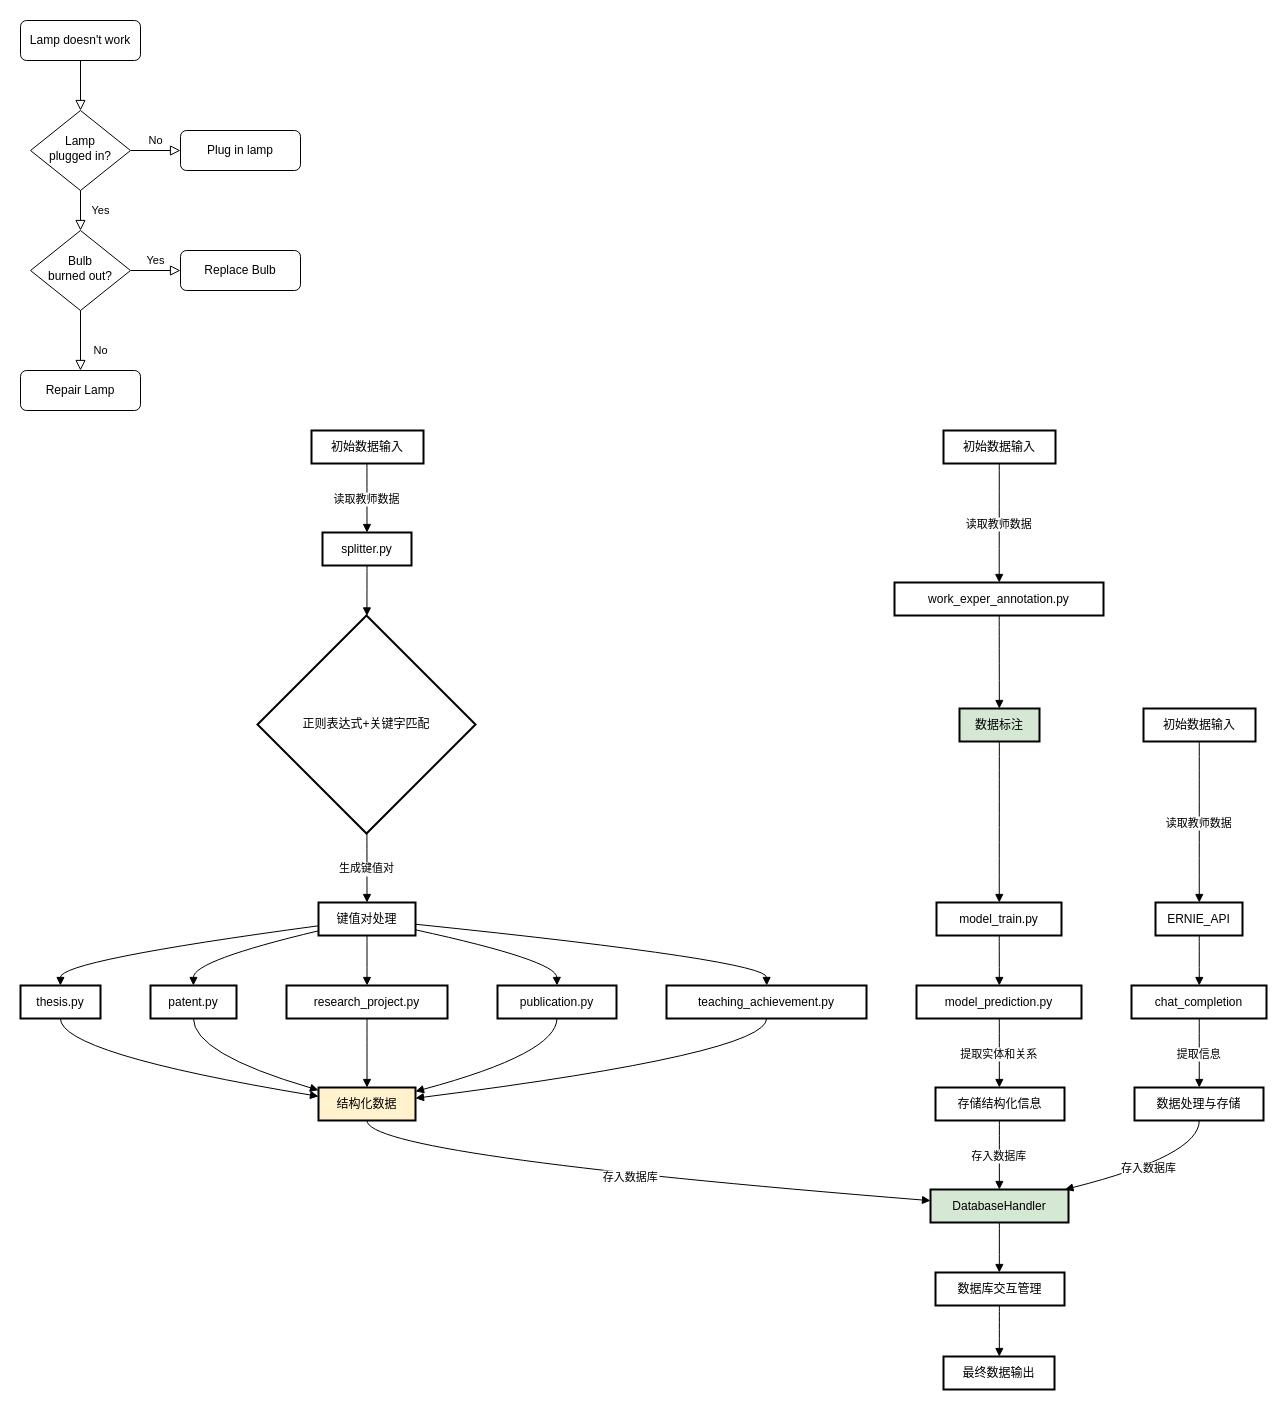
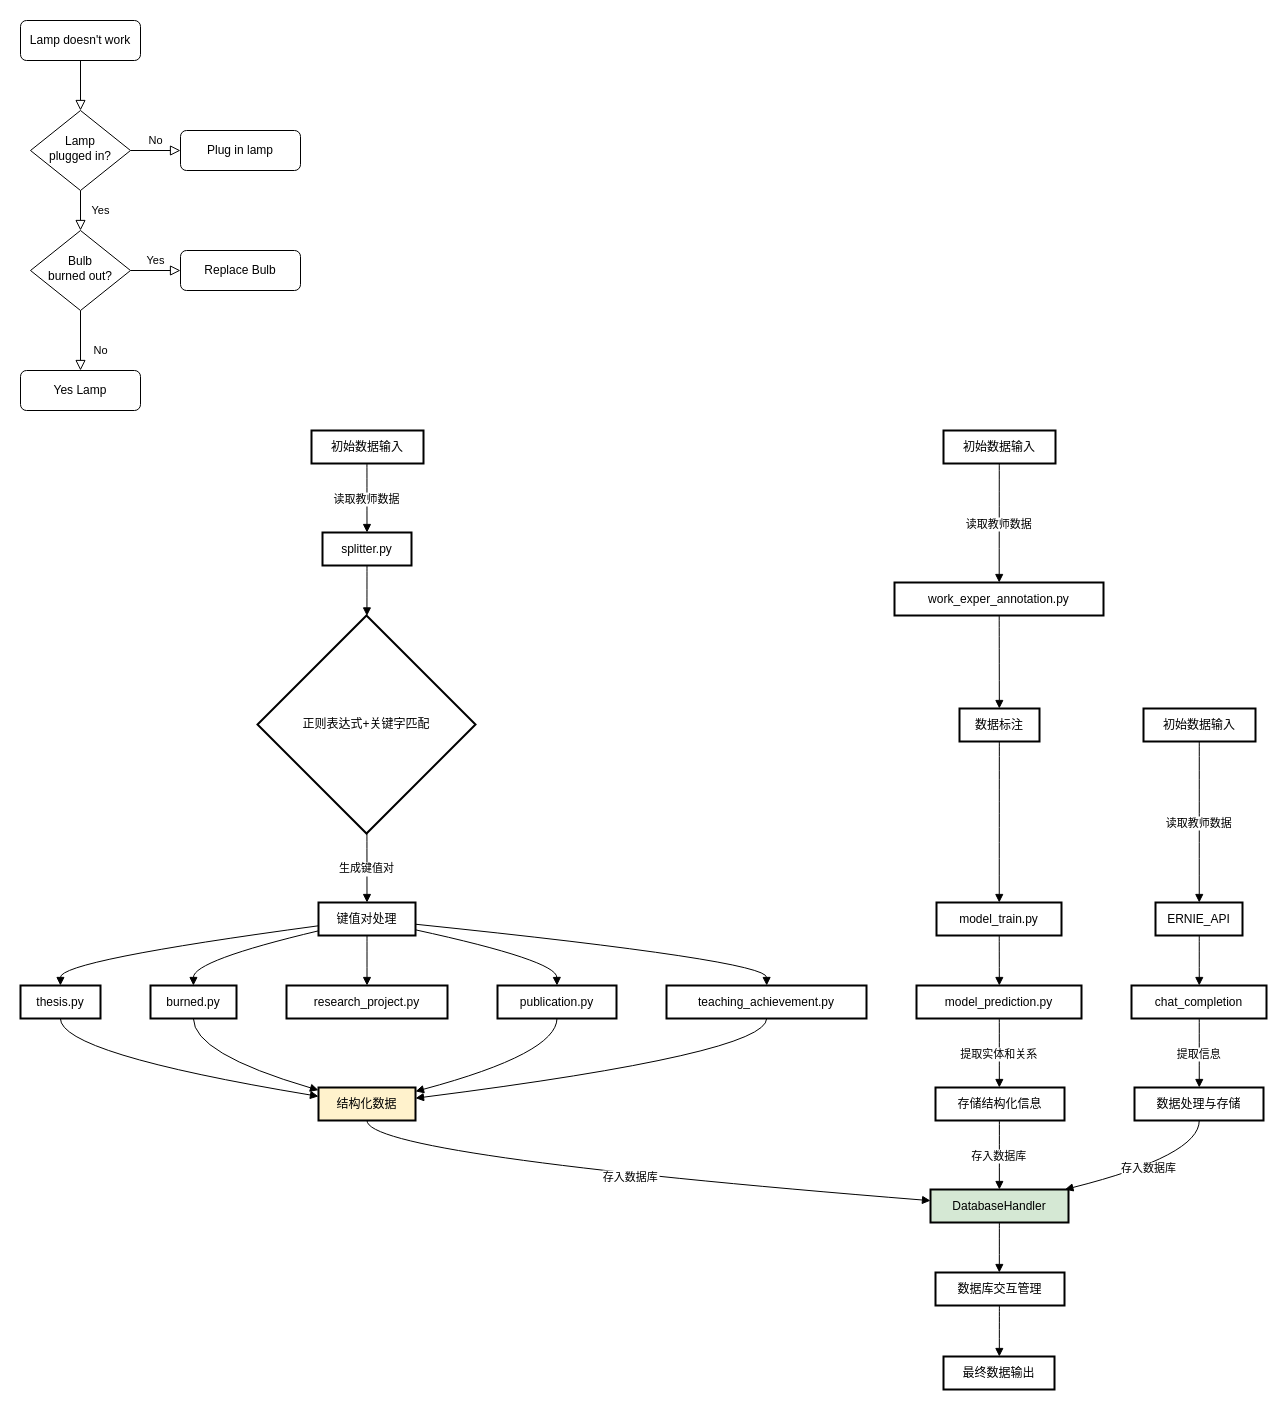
  <mxCell id="0" />
  <mxCell id="1" parent="0" />
  <mxCell id="2" value="" style="rounded=0;html=1;jettySize=auto;orthogonalLoop=1;fontSize=11;endArrow=block;endFill=0;endSize=8;strokeWidth=1;shadow=0;labelBackgroundColor=none;edgeStyle=orthogonalEdgeStyle;" parent="1" source="3" target="6" edge="1"><mxGeometry relative="1" as="geometry" /></mxCell>
  <mxCell id="3" value="Lamp doesn't work" style="rounded=1;whiteSpace=wrap;html=1;fontSize=12;glass=0;strokeWidth=1;shadow=0;" parent="1" vertex="1"><mxGeometry x="20" y="20" width="120" height="40" as="geometry" /></mxCell>
  <mxCell id="4" value="Yes" style="rounded=0;html=1;jettySize=auto;orthogonalLoop=1;fontSize=11;endArrow=block;endFill=0;endSize=8;strokeWidth=1;shadow=0;labelBackgroundColor=none;edgeStyle=orthogonalEdgeStyle;" parent="1" source="6" target="10" edge="1"><mxGeometry y="20" relative="1" as="geometry"><mxPoint as="offset" /></mxGeometry></mxCell>
  <mxCell id="5" value="No" style="edgeStyle=orthogonalEdgeStyle;rounded=0;html=1;jettySize=auto;orthogonalLoop=1;fontSize=11;endArrow=block;endFill=0;endSize=8;strokeWidth=1;shadow=0;labelBackgroundColor=none;" parent="1" source="6" target="7" edge="1"><mxGeometry y="10" relative="1" as="geometry"><mxPoint as="offset" /></mxGeometry></mxCell>
  <mxCell id="6" value="Lamp&lt;br&gt;plugged in?" style="rhombus;whiteSpace=wrap;html=1;shadow=0;fontFamily=Helvetica;fontSize=12;align=center;strokeWidth=1;spacing=6;spacingTop=-4;" parent="1" vertex="1"><mxGeometry x="30" y="110" width="100" height="80" as="geometry" /></mxCell>
  <mxCell id="7" value="Plug in lamp" style="rounded=1;whiteSpace=wrap;html=1;fontSize=12;glass=0;strokeWidth=1;shadow=0;" parent="1" vertex="1"><mxGeometry x="180" y="130" width="120" height="40" as="geometry" /></mxCell>
  <mxCell id="8" value="No" style="rounded=0;html=1;jettySize=auto;orthogonalLoop=1;fontSize=11;endArrow=block;endFill=0;endSize=8;strokeWidth=1;shadow=0;labelBackgroundColor=none;edgeStyle=orthogonalEdgeStyle;" parent="1" source="10" target="11" edge="1"><mxGeometry x="0.333" y="20" relative="1" as="geometry"><mxPoint as="offset" /></mxGeometry></mxCell>
  <mxCell id="9" value="Yes" style="edgeStyle=orthogonalEdgeStyle;rounded=0;html=1;jettySize=auto;orthogonalLoop=1;fontSize=11;endArrow=block;endFill=0;endSize=8;strokeWidth=1;shadow=0;labelBackgroundColor=none;" parent="1" source="10" target="12" edge="1"><mxGeometry y="10" relative="1" as="geometry"><mxPoint as="offset" /></mxGeometry></mxCell>
  <mxCell id="10" value="Bulb&lt;br&gt;burned out?" style="rhombus;whiteSpace=wrap;html=1;shadow=0;fontFamily=Helvetica;fontSize=12;align=center;strokeWidth=1;spacing=6;spacingTop=-4;" parent="1" vertex="1"><mxGeometry x="30" y="230" width="100" height="80" as="geometry" /></mxCell>
- <mxCell id="11" value="Repair Lamp" style="rounded=1;whiteSpace=wrap;html=1;fontSize=12;glass=0;strokeWidth=1;shadow=0;" parent="1" vertex="1"><mxGeometry x="20" y="370" width="120" height="40" as="geometry" /></mxCell>
+ <mxCell id="11" value="Yes Lamp" style="rounded=1;whiteSpace=wrap;html=1;fontSize=12;glass=0;strokeWidth=1;shadow=0;" parent="1" vertex="1"><mxGeometry x="20" y="370" width="120" height="40" as="geometry" /></mxCell>
  <mxCell id="12" value="Replace Bulb" style="rounded=1;whiteSpace=wrap;html=1;fontSize=12;glass=0;strokeWidth=1;shadow=0;" parent="1" vertex="1"><mxGeometry x="180" y="250" width="120" height="40" as="geometry" /></mxCell>
  <mxCell id="13" value="初始数据输入" style="whiteSpace=wrap;strokeWidth=2;" vertex="1" parent="1"><mxGeometry x="311" y="430" width="112" height="33" as="geometry" /></mxCell>
  <mxCell id="14" value="splitter.py" style="whiteSpace=wrap;strokeWidth=2;" vertex="1" parent="1"><mxGeometry x="322" y="532" width="89" height="33" as="geometry" /></mxCell>
  <mxCell id="15" value="正则表达式+关键字匹配" style="rhombus;strokeWidth=2;whiteSpace=wrap;" vertex="1" parent="1"><mxGeometry x="257" y="615" width="218" height="218" as="geometry" /></mxCell>
  <mxCell id="16" value="键值对处理" style="whiteSpace=wrap;strokeWidth=2;" vertex="1" parent="1"><mxGeometry x="318" y="902" width="97" height="33" as="geometry" /></mxCell>
  <mxCell id="17" value="thesis.py" style="whiteSpace=wrap;strokeWidth=2;" vertex="1" parent="1"><mxGeometry x="20" y="985" width="80" height="33" as="geometry" /></mxCell>
- <mxCell id="18" value="patent.py" style="whiteSpace=wrap;strokeWidth=2;" vertex="1" parent="1"><mxGeometry x="150" y="985" width="86" height="33" as="geometry" /></mxCell>
+ <mxCell id="18" value="burned.py" style="whiteSpace=wrap;strokeWidth=2;" vertex="1" parent="1"><mxGeometry x="150" y="985" width="86" height="33" as="geometry" /></mxCell>
  <mxCell id="19" value="research_project.py" style="whiteSpace=wrap;strokeWidth=2;" vertex="1" parent="1"><mxGeometry x="286" y="985" width="161" height="33" as="geometry" /></mxCell>
  <mxCell id="20" value="publication.py" style="whiteSpace=wrap;strokeWidth=2;" vertex="1" parent="1"><mxGeometry x="497" y="985" width="119" height="33" as="geometry" /></mxCell>
  <mxCell id="21" value="teaching_achievement.py" style="whiteSpace=wrap;strokeWidth=2;" vertex="1" parent="1"><mxGeometry x="666" y="985" width="200" height="33" as="geometry" /></mxCell>
  <mxCell id="22" value="结构化数据" style="whiteSpace=wrap;strokeWidth=2;fillColor=#fff2cc;" vertex="1" parent="1"><mxGeometry x="318" y="1087" width="97" height="33" as="geometry" /></mxCell>
  <mxCell id="23" value="DatabaseHandler" style="whiteSpace=wrap;strokeWidth=2;fillColor=#d5e8d4;" vertex="1" parent="1"><mxGeometry x="930" y="1189" width="138" height="33" as="geometry" /></mxCell>
  <mxCell id="24" value="初始数据输入" style="whiteSpace=wrap;strokeWidth=2;" vertex="1" parent="1"><mxGeometry x="943" y="430" width="112" height="33" as="geometry" /></mxCell>
  <mxCell id="25" value="work_exper_annotation.py" style="whiteSpace=wrap;strokeWidth=2;" vertex="1" parent="1"><mxGeometry x="894" y="582" width="209" height="33" as="geometry" /></mxCell>
- <mxCell id="26" value="数据标注" style="whiteSpace=wrap;strokeWidth=2;fillColor=#d5e8d4;" vertex="1" parent="1"><mxGeometry x="959" y="708" width="80" height="33" as="geometry" /></mxCell>
+ <mxCell id="26" value="数据标注" style="whiteSpace=wrap;strokeWidth=2;" vertex="1" parent="1"><mxGeometry x="959" y="708" width="80" height="33" as="geometry" /></mxCell>
  <mxCell id="27" value="model_train.py" style="whiteSpace=wrap;strokeWidth=2;" vertex="1" parent="1"><mxGeometry x="936" y="902" width="125" height="33" as="geometry" /></mxCell>
  <mxCell id="28" value="model_prediction.py" style="whiteSpace=wrap;strokeWidth=2;" vertex="1" parent="1"><mxGeometry x="916" y="985" width="165" height="33" as="geometry" /></mxCell>
  <mxCell id="29" value="存储结构化信息" style="whiteSpace=wrap;strokeWidth=2;" vertex="1" parent="1"><mxGeometry x="935" y="1087" width="129" height="33" as="geometry" /></mxCell>
  <mxCell id="30" value="数据库交互管理" style="whiteSpace=wrap;strokeWidth=2;" vertex="1" parent="1"><mxGeometry x="935" y="1272" width="129" height="33" as="geometry" /></mxCell>
  <mxCell id="31" value="最终数据输出" style="whiteSpace=wrap;strokeWidth=2;" vertex="1" parent="1"><mxGeometry x="943" y="1356" width="111" height="33" as="geometry" /></mxCell>
  <mxCell id="32" value="初始数据输入" style="whiteSpace=wrap;strokeWidth=2;" vertex="1" parent="1"><mxGeometry x="1143" y="708" width="112" height="33" as="geometry" /></mxCell>
  <mxCell id="33" value="ERNIE_API" style="whiteSpace=wrap;strokeWidth=2;" vertex="1" parent="1"><mxGeometry x="1155" y="902" width="87" height="33" as="geometry" /></mxCell>
  <mxCell id="34" value="chat_completion" style="whiteSpace=wrap;strokeWidth=2;" vertex="1" parent="1"><mxGeometry x="1131" y="985" width="135" height="33" as="geometry" /></mxCell>
  <mxCell id="35" value="数据处理与存储" style="whiteSpace=wrap;strokeWidth=2;" vertex="1" parent="1"><mxGeometry x="1134" y="1087" width="129" height="33" as="geometry" /></mxCell>
  <mxCell id="36" value="读取教师数据" style="curved=1;startArrow=none;endArrow=block;exitX=0.495;exitY=1.012;entryX=0.5;entryY=-0.006;rounded=0;" edge="1" parent="1" source="13" target="14"><mxGeometry relative="1" as="geometry"><Array as="points" /></mxGeometry></mxCell>
  <mxCell id="37" value="" style="curved=1;startArrow=none;endArrow=block;exitX=0.5;exitY=1.006;entryX=0.502;entryY=0.001;rounded=0;" edge="1" parent="1" source="14" target="15"><mxGeometry relative="1" as="geometry"><Array as="points" /></mxGeometry></mxCell>
  <mxCell id="38" value="生成键值对" style="curved=1;startArrow=none;endArrow=block;exitX=0.502;exitY=1.003;entryX=0.5;entryY=-0.0;rounded=0;" edge="1" parent="1" source="15" target="16"><mxGeometry relative="1" as="geometry"><Array as="points" /></mxGeometry></mxCell>
  <mxCell id="39" value="" style="curved=1;startArrow=none;endArrow=block;exitX=0.002;exitY=0.705;entryX=0.499;entryY=0.012;rounded=0;" edge="1" parent="1" source="16" target="17"><mxGeometry relative="1" as="geometry"><Array as="points"><mxPoint x="60" y="960" /></Array></mxGeometry></mxCell>
  <mxCell id="40" value="" style="curved=1;startArrow=none;endArrow=block;exitX=0.002;exitY=0.857;entryX=0.499;entryY=0.012;rounded=0;" edge="1" parent="1" source="16" target="18"><mxGeometry relative="1" as="geometry"><Array as="points"><mxPoint x="193" y="960" /></Array></mxGeometry></mxCell>
  <mxCell id="41" value="" style="curved=1;startArrow=none;endArrow=block;exitX=0.5;exitY=1.012;entryX=0.5;entryY=0.012;rounded=0;" edge="1" parent="1" source="16" target="19"><mxGeometry relative="1" as="geometry"><Array as="points" /></mxGeometry></mxCell>
  <mxCell id="42" value="" style="curved=1;startArrow=none;endArrow=block;exitX=0.998;exitY=0.827;entryX=0.5;entryY=0.012;rounded=0;" edge="1" parent="1" source="16" target="20"><mxGeometry relative="1" as="geometry"><Array as="points"><mxPoint x="556" y="960" /></Array></mxGeometry></mxCell>
  <mxCell id="43" value="" style="curved=1;startArrow=none;endArrow=block;exitX=0.998;exitY=0.658;entryX=0.501;entryY=0.012;rounded=0;" edge="1" parent="1" source="16" target="21"><mxGeometry relative="1" as="geometry"><Array as="points"><mxPoint x="766" y="960" /></Array></mxGeometry></mxCell>
  <mxCell id="44" value="" style="curved=1;startArrow=none;endArrow=block;exitX=0.499;exitY=1.024;entryX=0.002;entryY=0.269;rounded=0;" edge="1" parent="1" source="17" target="22"><mxGeometry relative="1" as="geometry"><Array as="points"><mxPoint x="60" y="1053" /></Array></mxGeometry></mxCell>
  <mxCell id="45" value="" style="curved=1;startArrow=none;endArrow=block;exitX=0.499;exitY=1.024;entryX=0.002;entryY=0.083;rounded=0;" edge="1" parent="1" source="18" target="22"><mxGeometry relative="1" as="geometry"><Array as="points"><mxPoint x="193" y="1053" /></Array></mxGeometry></mxCell>
- <mxCell id="46" value="" style="curved=1;startArrow=none;endArrow=block;exitX=0.5;exitY=1.024;entryX=0.5;entryY=0.006;rounded=0;" edge="1" parent="1" source="19" target="22"><mxGeometry relative="1" as="geometry"><Array as="points" /></mxGeometry></mxCell>
  <mxCell id="47" value="" style="curved=1;startArrow=none;endArrow=block;exitX=0.5;exitY=1.024;entryX=0.998;entryY=0.12;rounded=0;" edge="1" parent="1" source="20" target="22"><mxGeometry relative="1" as="geometry"><Array as="points"><mxPoint x="556" y="1053" /></Array></mxGeometry></mxCell>
  <mxCell id="48" value="" style="curved=1;startArrow=none;endArrow=block;exitX=0.501;exitY=1.024;entryX=0.998;entryY=0.325;rounded=0;" edge="1" parent="1" source="21" target="22"><mxGeometry relative="1" as="geometry"><Array as="points"><mxPoint x="766" y="1053" /></Array></mxGeometry></mxCell>
  <mxCell id="49" value="存入数据库" style="curved=1;startArrow=none;endArrow=block;exitX=0.5;exitY=1.018;entryX=-0.0;entryY=0.338;rounded=0;" edge="1" parent="1" source="22" target="23"><mxGeometry relative="1" as="geometry"><Array as="points"><mxPoint x="366" y="1155" /></Array></mxGeometry></mxCell>
  <mxCell id="50" value="读取教师数据" style="curved=1;startArrow=none;endArrow=block;exitX=0.498;exitY=1.012;entryX=0.501;entryY=-0.006;rounded=0;" edge="1" parent="1" source="24" target="25"><mxGeometry relative="1" as="geometry"><Array as="points" /></mxGeometry></mxCell>
  <mxCell id="51" value="" style="curved=1;startArrow=none;endArrow=block;exitX=0.501;exitY=1.006;entryX=0.498;entryY=-0.009;rounded=0;" edge="1" parent="1" source="25" target="26"><mxGeometry relative="1" as="geometry"><Array as="points" /></mxGeometry></mxCell>
  <mxCell id="52" value="" style="curved=1;startArrow=none;endArrow=block;exitX=0.498;exitY=1.003;entryX=0.502;entryY=-0.0;rounded=0;" edge="1" parent="1" source="26" target="27"><mxGeometry relative="1" as="geometry"><Array as="points" /></mxGeometry></mxCell>
  <mxCell id="53" value="" style="curved=1;startArrow=none;endArrow=block;exitX=0.502;exitY=1.012;entryX=0.502;entryY=0.012;rounded=0;" edge="1" parent="1" source="27" target="28"><mxGeometry relative="1" as="geometry"><Array as="points" /></mxGeometry></mxCell>
  <mxCell id="54" value="提取实体和关系" style="curved=1;startArrow=none;endArrow=block;exitX=0.502;exitY=1.024;entryX=0.495;entryY=0.006;rounded=0;" edge="1" parent="1" source="28" target="29"><mxGeometry relative="1" as="geometry"><Array as="points" /></mxGeometry></mxCell>
  <mxCell id="55" value="存入数据库" style="curved=1;startArrow=none;endArrow=block;exitX=0.495;exitY=1.018;entryX=0.499;entryY=-0.0;rounded=0;" edge="1" parent="1" source="29" target="23"><mxGeometry relative="1" as="geometry"><Array as="points" /></mxGeometry></mxCell>
  <mxCell id="56" value="" style="curved=1;startArrow=none;endArrow=block;exitX=0.499;exitY=1.012;entryX=0.495;entryY=0.012;rounded=0;" edge="1" parent="1" source="23" target="30"><mxGeometry relative="1" as="geometry"><Array as="points" /></mxGeometry></mxCell>
  <mxCell id="57" value="" style="curved=1;startArrow=none;endArrow=block;exitX=0.495;exitY=1.024;entryX=0.503;entryY=-0.006;rounded=0;" edge="1" parent="1" source="30" target="31"><mxGeometry relative="1" as="geometry"><Array as="points" /></mxGeometry></mxCell>
  <mxCell id="58" value="读取教师数据" style="curved=1;startArrow=none;endArrow=block;exitX=0.498;exitY=1.003;entryX=0.503;entryY=-0.0;rounded=0;" edge="1" parent="1" source="32" target="33"><mxGeometry relative="1" as="geometry"><Array as="points" /></mxGeometry></mxCell>
  <mxCell id="59" value="" style="curved=1;startArrow=none;endArrow=block;exitX=0.503;exitY=1.012;entryX=0.502;entryY=0.012;rounded=0;" edge="1" parent="1" source="33" target="34"><mxGeometry relative="1" as="geometry"><Array as="points" /></mxGeometry></mxCell>
  <mxCell id="60" value="提取信息" style="curved=1;startArrow=none;endArrow=block;exitX=0.502;exitY=1.024;entryX=0.502;entryY=0.006;rounded=0;" edge="1" parent="1" source="34" target="35"><mxGeometry relative="1" as="geometry"><Array as="points" /></mxGeometry></mxCell>
  <mxCell id="61" value="存入数据库" style="curved=1;startArrow=none;endArrow=block;exitX=0.502;exitY=1.018;entryX=0.974;entryY=-0.0;rounded=0;" edge="1" parent="1" source="35" target="23"><mxGeometry relative="1" as="geometry"><Array as="points"><mxPoint x="1199" y="1155" /></Array></mxGeometry></mxCell>
